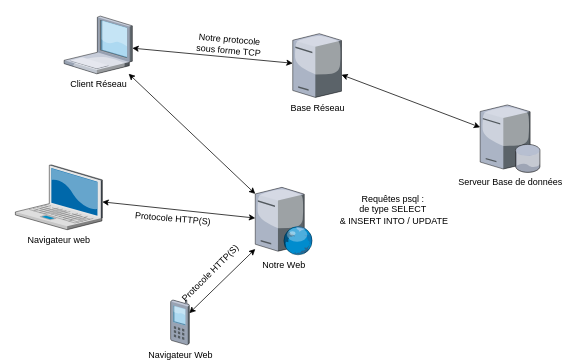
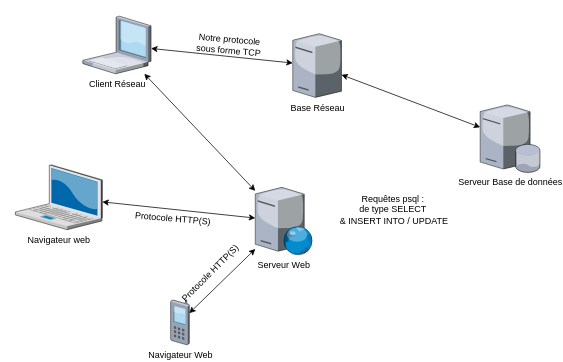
  <mxCell id="0" />
  <mxCell id="1" parent="0" />
- <mxCell id="2" value="Notre Web&lt;br&gt;" style="verticalLabelPosition=bottom;sketch=0;aspect=fixed;html=1;verticalAlign=top;strokeColor=none;align=center;outlineConnect=0;shape=mxgraph.citrix.web_server;" parent="1" vertex="1"><mxGeometry x="340" y="249" width="76.5" height="90" as="geometry" /></mxCell>
+ <mxCell id="2" value="Serveur Web&lt;br&gt;" style="verticalLabelPosition=bottom;sketch=0;aspect=fixed;html=1;verticalAlign=top;strokeColor=none;align=center;outlineConnect=0;shape=mxgraph.citrix.web_server;" parent="1" vertex="1"><mxGeometry x="340" y="249" width="76.5" height="90" as="geometry" /></mxCell>
  <mxCell id="3" value="Navigateur web" style="verticalLabelPosition=bottom;sketch=0;aspect=fixed;html=1;verticalAlign=top;strokeColor=none;align=center;outlineConnect=0;shape=mxgraph.citrix.laptop_2;" parent="1" vertex="1"><mxGeometry x="20" y="219" width="116" height="86.5" as="geometry" /></mxCell>
  <mxCell id="4" value="Navigateur Web" style="verticalLabelPosition=bottom;sketch=0;aspect=fixed;html=1;verticalAlign=top;strokeColor=none;align=center;outlineConnect=0;shape=mxgraph.citrix.cell_phone;" parent="1" vertex="1"><mxGeometry x="227" y="399" width="25" height="60" as="geometry" /></mxCell>
  <mxCell id="5" value="" style="endArrow=classic;startArrow=classic;html=1;rounded=0;" parent="1" source="2" target="4" edge="1"><mxGeometry width="50" height="50" relative="1" as="geometry"><mxPoint x="340" y="359" as="sourcePoint" /><mxPoint x="390" y="309" as="targetPoint" /></mxGeometry></mxCell>
  <mxCell id="6" value="Serveur Base de données" style="verticalLabelPosition=bottom;sketch=0;aspect=fixed;html=1;verticalAlign=top;strokeColor=none;align=center;outlineConnect=0;shape=mxgraph.citrix.database_server;" parent="1" vertex="1"><mxGeometry x="640" y="139" width="80" height="90" as="geometry" /></mxCell>
  <mxCell id="7" value="" style="endArrow=classic;startArrow=classic;html=1;rounded=0;" parent="1" source="2" target="8" edge="1"><mxGeometry width="50" height="50" relative="1" as="geometry"><mxPoint x="340" y="239" as="sourcePoint" /><mxPoint x="390" y="189" as="targetPoint" /></mxGeometry></mxCell>
- <mxCell id="8" value="Client Réseau" style="verticalLabelPosition=bottom;sketch=0;aspect=fixed;html=1;verticalAlign=top;strokeColor=none;align=center;outlineConnect=0;shape=mxgraph.citrix.laptop_1;" parent="1" vertex="1"><mxGeometry x="85" y="20.5" width="91" height="77" as="geometry" /></mxCell>
+ <mxCell id="8" value="Client Réseau" style="verticalLabelPosition=bottom;sketch=0;aspect=fixed;html=1;verticalAlign=top;strokeColor=none;align=center;outlineConnect=0;shape=mxgraph.citrix.laptop_1;" parent="1" vertex="1"><mxGeometry x="110" y="20.5" width="91" height="77" as="geometry" /></mxCell>
  <mxCell id="9" value="Base Réseau" style="verticalLabelPosition=bottom;sketch=0;aspect=fixed;html=1;verticalAlign=top;strokeColor=none;align=center;outlineConnect=0;shape=mxgraph.citrix.license_server;" parent="1" vertex="1"><mxGeometry x="390" y="44" width="65" height="85" as="geometry" /></mxCell>
  <mxCell id="10" value="" style="endArrow=classic;startArrow=classic;html=1;rounded=0;" parent="1" source="8" target="9" edge="1"><mxGeometry width="50" height="50" relative="1" as="geometry"><mxPoint x="340" y="99" as="sourcePoint" /><mxPoint x="390" y="49" as="targetPoint" /></mxGeometry></mxCell>
  <mxCell id="11" value="" style="endArrow=classic;startArrow=classic;html=1;rounded=0;" parent="1" source="6" target="9" edge="1"><mxGeometry width="50" height="50" relative="1" as="geometry"><mxPoint x="590" y="179" as="sourcePoint" /><mxPoint x="640" y="129" as="targetPoint" /></mxGeometry></mxCell>
  <mxCell id="12" value="" style="endArrow=classic;startArrow=classic;html=1;rounded=0;" edge="1" parent="1" source="3" target="2"><mxGeometry width="50" height="50" relative="1" as="geometry"><mxPoint x="202" y="319" as="sourcePoint" /><mxPoint x="252" y="269" as="targetPoint" /></mxGeometry></mxCell>
  <mxCell id="13" value="Protocole HTTP(S)" style="text;html=1;align=center;verticalAlign=middle;resizable=0;points=[];autosize=1;strokeColor=none;fillColor=none;rotation=5;" vertex="1" parent="1"><mxGeometry x="170" y="275.5" width="120" height="30" as="geometry" /></mxCell>
  <mxCell id="14" value="Protocole HTTP(S)" style="text;html=1;align=center;verticalAlign=middle;resizable=0;points=[];autosize=1;strokeColor=none;fillColor=none;rotation=-45;" vertex="1" parent="1"><mxGeometry x="220" y="349" width="120" height="30" as="geometry" /></mxCell>
  <mxCell id="15" value="Notre protocole &lt;br&gt;sous forme TCP" style="text;html=1;align=center;verticalAlign=middle;resizable=0;points=[];autosize=1;strokeColor=none;fillColor=none;rotation=5;" vertex="1" parent="1"><mxGeometry x="250" y="39" width="110" height="40" as="geometry" /></mxCell>
  <mxCell id="16" value="Requêtes psql :&amp;nbsp;&lt;br&gt;de type SELECT&amp;nbsp;&lt;br&gt;&amp;amp; INSERT INTO / UPDATE" style="text;html=1;align=center;verticalAlign=middle;resizable=0;points=[];autosize=1;strokeColor=none;fillColor=none;" vertex="1" parent="1"><mxGeometry x="440" y="249" width="170" height="60" as="geometry" /></mxCell>
